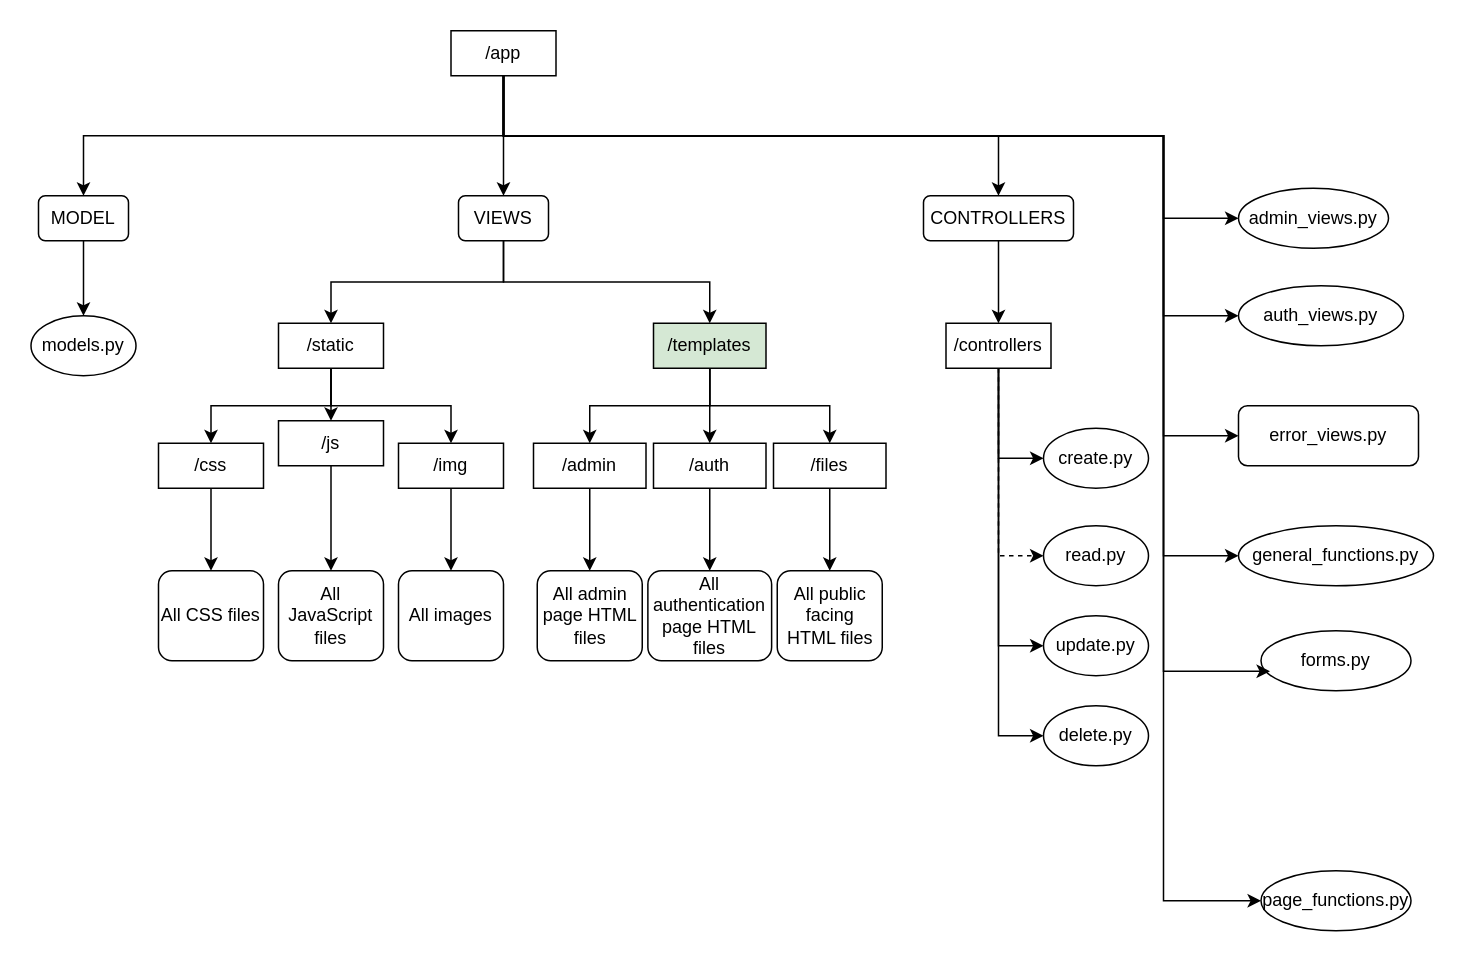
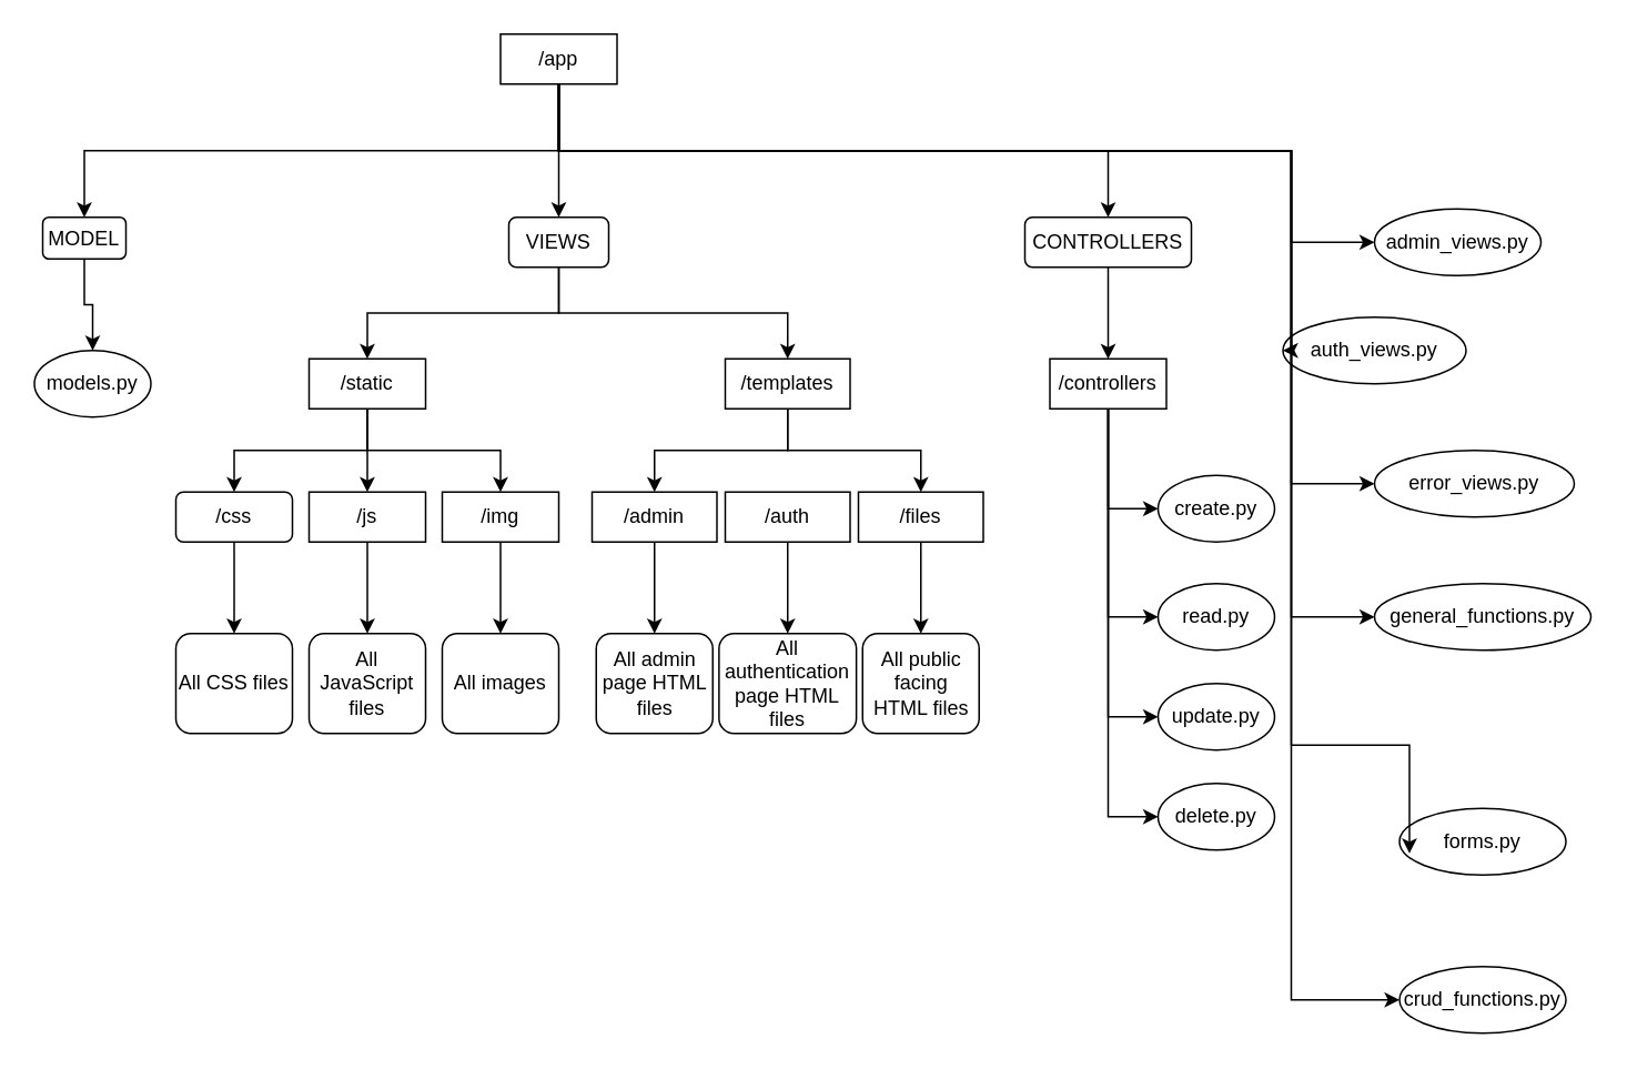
  <mxCell id="0" />
  <mxCell id="1" parent="0" />
  <mxCell id="2" value="/app" style="rounded=0;whiteSpace=wrap;html=1;" vertex="1" parent="1"><mxGeometry x="300" y="20" width="70" height="30" as="geometry" /></mxCell>
- <mxCell id="3" value="MODEL" style="rounded=1;whiteSpace=wrap;html=1;" vertex="1" parent="1"><mxGeometry x="25" y="130" width="60" height="30" as="geometry" /></mxCell>
+ <mxCell id="3" value="MODEL" style="rounded=1;whiteSpace=wrap;html=1;" vertex="1" parent="1"><mxGeometry x="25" y="130" width="50" height="25" as="geometry" /></mxCell>
  <mxCell id="4" value="VIEWS" style="rounded=1;whiteSpace=wrap;html=1;" vertex="1" parent="1"><mxGeometry x="305" y="130" width="60" height="30" as="geometry" /></mxCell>
  <mxCell id="5" value="CONTROLLERS" style="rounded=1;whiteSpace=wrap;html=1;" vertex="1" parent="1"><mxGeometry x="615" y="130" width="100" height="30" as="geometry" /></mxCell>
  <mxCell id="6" value="/static" style="rounded=0;whiteSpace=wrap;html=1;" vertex="1" parent="1"><mxGeometry x="185" y="215" width="70" height="30" as="geometry" /></mxCell>
- <mxCell id="7" value="/templates" style="rounded=0;whiteSpace=wrap;html=1;fillColor=#d5e8d4;" vertex="1" parent="1"><mxGeometry x="435" y="215" width="75" height="30" as="geometry" /></mxCell>
+ <mxCell id="7" value="/templates" style="rounded=0;whiteSpace=wrap;html=1;" vertex="1" parent="1"><mxGeometry x="435" y="215" width="75" height="30" as="geometry" /></mxCell>
  <mxCell id="8" value="/controllers" style="rounded=0;whiteSpace=wrap;html=1;" vertex="1" parent="1"><mxGeometry x="630" y="215" width="70" height="30" as="geometry" /></mxCell>
  <mxCell id="9" value="models.py" style="ellipse;whiteSpace=wrap;html=1;" vertex="1" parent="1"><mxGeometry x="20" y="210" width="70" height="40" as="geometry" /></mxCell>
  <mxCell id="10" value="create.py" style="ellipse;whiteSpace=wrap;html=1;" vertex="1" parent="1"><mxGeometry x="695" y="285" width="70" height="40" as="geometry" /></mxCell>
  <mxCell id="11" value="read.py" style="ellipse;whiteSpace=wrap;html=1;" vertex="1" parent="1"><mxGeometry x="695" y="350" width="70" height="40" as="geometry" /></mxCell>
  <mxCell id="12" value="update.py" style="ellipse;whiteSpace=wrap;html=1;" vertex="1" parent="1"><mxGeometry x="695" y="410" width="70" height="40" as="geometry" /></mxCell>
  <mxCell id="13" value="delete.py" style="ellipse;whiteSpace=wrap;html=1;" vertex="1" parent="1"><mxGeometry x="695" y="470" width="70" height="40" as="geometry" /></mxCell>
- <mxCell id="14" value="/css" style="rounded=0;whiteSpace=wrap;html=1;" vertex="1" parent="1"><mxGeometry x="105" y="295" width="70" height="30" as="geometry" /></mxCell>
- <mxCell id="15" value="/js" style="rounded=0;whiteSpace=wrap;html=1;" vertex="1" parent="1"><mxGeometry x="185" y="280" width="70" height="30" as="geometry" /></mxCell>
+ <mxCell id="14" value="/css" style="whiteSpace=wrap;html=1;rounded=1;" vertex="1" parent="1"><mxGeometry x="105" y="295" width="70" height="30" as="geometry" /></mxCell>
+ <mxCell id="15" value="/js" style="rounded=0;whiteSpace=wrap;html=1;" vertex="1" parent="1"><mxGeometry x="185" y="295" width="70" height="30" as="geometry" /></mxCell>
  <mxCell id="16" value="/img" style="rounded=0;whiteSpace=wrap;html=1;" vertex="1" parent="1"><mxGeometry x="265" y="295" width="70" height="30" as="geometry" /></mxCell>
  <mxCell id="17" value="/admin" style="rounded=0;whiteSpace=wrap;html=1;" vertex="1" parent="1"><mxGeometry x="355" y="295" width="75" height="30" as="geometry" /></mxCell>
  <mxCell id="18" value="/auth" style="rounded=0;whiteSpace=wrap;html=1;" vertex="1" parent="1"><mxGeometry x="435" y="295" width="75" height="30" as="geometry" /></mxCell>
  <mxCell id="19" value="/files" style="rounded=0;whiteSpace=wrap;html=1;" vertex="1" parent="1"><mxGeometry x="515" y="295" width="75" height="30" as="geometry" /></mxCell>
  <mxCell id="20" value="All CSS files" style="rounded=1;whiteSpace=wrap;html=1;" vertex="1" parent="1"><mxGeometry x="105" y="380" width="70" height="60" as="geometry" /></mxCell>
  <mxCell id="21" value="All JavaScript files" style="rounded=1;whiteSpace=wrap;html=1;" vertex="1" parent="1"><mxGeometry x="185" y="380" width="70" height="60" as="geometry" /></mxCell>
  <mxCell id="22" value="All images" style="rounded=1;whiteSpace=wrap;html=1;" vertex="1" parent="1"><mxGeometry x="265" y="380" width="70" height="60" as="geometry" /></mxCell>
  <mxCell id="23" value="All admin page HTML files" style="rounded=1;whiteSpace=wrap;html=1;" vertex="1" parent="1"><mxGeometry x="357.5" y="380" width="70" height="60" as="geometry" /></mxCell>
  <mxCell id="24" value="All authentication page HTML files" style="rounded=1;whiteSpace=wrap;html=1;" vertex="1" parent="1"><mxGeometry x="431.25" y="380" width="82.5" height="60" as="geometry" /></mxCell>
  <mxCell id="25" value="All public facing HTML files" style="rounded=1;whiteSpace=wrap;html=1;" vertex="1" parent="1"><mxGeometry x="517.5" y="380" width="70" height="60" as="geometry" /></mxCell>
  <mxCell id="26" value="" style="endArrow=classic;html=1;rounded=0;exitX=0.5;exitY=1;exitDx=0;exitDy=0;entryX=0.5;entryY=0;entryDx=0;entryDy=0;edgeStyle=orthogonalEdgeStyle;" edge="1" parent="1" source="2" target="3"><mxGeometry width="50" height="50" relative="1" as="geometry"><mxPoint x="315" y="380" as="sourcePoint" /><mxPoint x="365" y="330" as="targetPoint" /></mxGeometry></mxCell>
  <mxCell id="27" value="" style="endArrow=classic;html=1;rounded=0;exitX=0.5;exitY=1;exitDx=0;exitDy=0;entryX=0.5;entryY=0;entryDx=0;entryDy=0;edgeStyle=orthogonalEdgeStyle;" edge="1" parent="1" source="2" target="4"><mxGeometry width="50" height="50" relative="1" as="geometry"><mxPoint x="345" y="60" as="sourcePoint" /><mxPoint x="65" y="140" as="targetPoint" /></mxGeometry></mxCell>
  <mxCell id="28" value="" style="endArrow=classic;html=1;rounded=0;exitX=0.5;exitY=1;exitDx=0;exitDy=0;entryX=0.5;entryY=0;entryDx=0;entryDy=0;edgeStyle=orthogonalEdgeStyle;" edge="1" parent="1" source="2" target="5"><mxGeometry width="50" height="50" relative="1" as="geometry"><mxPoint x="355" y="70" as="sourcePoint" /><mxPoint x="75" y="150" as="targetPoint" /></mxGeometry></mxCell>
  <mxCell id="29" value="admin_views.py" style="ellipse;whiteSpace=wrap;html=1;" vertex="1" parent="1"><mxGeometry x="825" y="125" width="100" height="40" as="geometry" /></mxCell>
- <mxCell id="30" value="auth_views.py" style="ellipse;whiteSpace=wrap;html=1;" vertex="1" parent="1"><mxGeometry x="825" y="190" width="110" height="40" as="geometry" /></mxCell>
- <mxCell id="31" value="error_views.py" style="whiteSpace=wrap;html=1;rounded=1;" vertex="1" parent="1"><mxGeometry x="825" y="270" width="120" height="40" as="geometry" /></mxCell>
+ <mxCell id="30" value="auth_views.py" style="ellipse;whiteSpace=wrap;html=1;" vertex="1" parent="1"><mxGeometry x="770" y="190" width="110" height="40" as="geometry" /></mxCell>
+ <mxCell id="31" value="error_views.py" style="ellipse;whiteSpace=wrap;html=1;" vertex="1" parent="1"><mxGeometry x="825" y="270" width="120" height="40" as="geometry" /></mxCell>
  <mxCell id="32" value="general_functions.py" style="ellipse;whiteSpace=wrap;html=1;" vertex="1" parent="1"><mxGeometry x="825" y="350" width="130" height="40" as="geometry" /></mxCell>
- <mxCell id="33" value="forms.py" style="ellipse;whiteSpace=wrap;html=1;" vertex="1" parent="1"><mxGeometry x="840" y="420" width="100" height="40" as="geometry" /></mxCell>
- <mxCell id="34" value="page_functions.py" style="ellipse;whiteSpace=wrap;html=1;" vertex="1" parent="1"><mxGeometry x="840" y="580" width="100" height="40" as="geometry" /></mxCell>
+ <mxCell id="33" value="forms.py" style="ellipse;whiteSpace=wrap;html=1;" vertex="1" parent="1"><mxGeometry x="840" y="485" width="100" height="40" as="geometry" /></mxCell>
+ <mxCell id="34" value="crud_functions.py" style="ellipse;whiteSpace=wrap;html=1;" vertex="1" parent="1"><mxGeometry x="840" y="580" width="100" height="40" as="geometry" /></mxCell>
  <mxCell id="35" value="" style="endArrow=classic;html=1;rounded=0;exitX=0.5;exitY=1;exitDx=0;exitDy=0;entryX=0.5;entryY=0;entryDx=0;entryDy=0;" edge="1" parent="1" source="5" target="8"><mxGeometry width="50" height="50" relative="1" as="geometry"><mxPoint x="685" y="380" as="sourcePoint" /><mxPoint x="735" y="330" as="targetPoint" /></mxGeometry></mxCell>
- <mxCell id="36" value="" style="endArrow=classic;html=1;rounded=0;exitX=0.5;exitY=1;exitDx=0;exitDy=0;entryX=0.5;entryY=0;entryDx=0;entryDy=0;" edge="1" parent="1" source="7" target="18"><mxGeometry width="50" height="50" relative="1" as="geometry"><mxPoint x="685" y="380" as="sourcePoint" /><mxPoint x="735" y="330" as="targetPoint" /></mxGeometry></mxCell>
  <mxCell id="37" value="" style="endArrow=classic;html=1;rounded=0;exitX=0.5;exitY=1;exitDx=0;exitDy=0;entryX=0.5;entryY=0;entryDx=0;entryDy=0;edgeStyle=orthogonalEdgeStyle;" edge="1" parent="1" source="7" target="19"><mxGeometry width="50" height="50" relative="1" as="geometry"><mxPoint x="485" y="380" as="sourcePoint" /><mxPoint x="535" y="330" as="targetPoint" /></mxGeometry></mxCell>
  <mxCell id="38" value="" style="endArrow=classic;html=1;rounded=0;exitX=0.5;exitY=1;exitDx=0;exitDy=0;entryX=0.5;entryY=0;entryDx=0;entryDy=0;edgeStyle=orthogonalEdgeStyle;" edge="1" parent="1" source="7" target="17"><mxGeometry width="50" height="50" relative="1" as="geometry"><mxPoint x="485" y="380" as="sourcePoint" /><mxPoint x="535" y="330" as="targetPoint" /></mxGeometry></mxCell>
  <mxCell id="39" value="" style="endArrow=classic;html=1;rounded=0;exitX=0.5;exitY=1;exitDx=0;exitDy=0;entryX=0.5;entryY=0;entryDx=0;entryDy=0;edgeStyle=orthogonalEdgeStyle;" edge="1" parent="1" source="6" target="16"><mxGeometry width="50" height="50" relative="1" as="geometry"><mxPoint x="305" y="380" as="sourcePoint" /><mxPoint x="355" y="330" as="targetPoint" /></mxGeometry></mxCell>
  <mxCell id="40" value="" style="endArrow=classic;html=1;rounded=0;exitX=0.5;exitY=1;exitDx=0;exitDy=0;entryX=0.5;entryY=0;entryDx=0;entryDy=0;" edge="1" parent="1" source="6" target="15"><mxGeometry width="50" height="50" relative="1" as="geometry"><mxPoint x="305" y="380" as="sourcePoint" /><mxPoint x="355" y="330" as="targetPoint" /></mxGeometry></mxCell>
  <mxCell id="41" value="" style="endArrow=classic;html=1;rounded=0;exitX=0.5;exitY=1;exitDx=0;exitDy=0;entryX=0.5;entryY=0;entryDx=0;entryDy=0;edgeStyle=orthogonalEdgeStyle;" edge="1" parent="1" source="6" target="14"><mxGeometry width="50" height="50" relative="1" as="geometry"><mxPoint x="305" y="380" as="sourcePoint" /><mxPoint x="355" y="330" as="targetPoint" /></mxGeometry></mxCell>
  <mxCell id="42" value="" style="endArrow=classic;html=1;rounded=0;exitX=0.5;exitY=1;exitDx=0;exitDy=0;entryX=0.5;entryY=0;entryDx=0;entryDy=0;edgeStyle=orthogonalEdgeStyle;" edge="1" parent="1" source="3" target="9"><mxGeometry width="50" height="50" relative="1" as="geometry"><mxPoint x="305" y="380" as="sourcePoint" /><mxPoint x="355" y="330" as="targetPoint" /></mxGeometry></mxCell>
  <mxCell id="43" value="" style="endArrow=classic;html=1;rounded=0;exitX=0.5;exitY=1;exitDx=0;exitDy=0;entryX=0;entryY=0.5;entryDx=0;entryDy=0;edgeStyle=orthogonalEdgeStyle;" edge="1" parent="1" source="2" target="29"><mxGeometry width="50" height="50" relative="1" as="geometry"><mxPoint x="595" y="380" as="sourcePoint" /><mxPoint x="645" y="330" as="targetPoint" /><Array as="points"><mxPoint x="335" y="90" /><mxPoint x="775" y="90" /><mxPoint x="775" y="145" /></Array></mxGeometry></mxCell>
  <mxCell id="44" value="" style="endArrow=classic;html=1;rounded=0;exitX=0.5;exitY=1;exitDx=0;exitDy=0;entryX=0;entryY=0.5;entryDx=0;entryDy=0;edgeStyle=orthogonalEdgeStyle;" edge="1" parent="1" source="2" target="30"><mxGeometry width="50" height="50" relative="1" as="geometry"><mxPoint x="595" y="380" as="sourcePoint" /><mxPoint x="645" y="330" as="targetPoint" /><Array as="points"><mxPoint x="335" y="90" /><mxPoint x="775" y="90" /><mxPoint x="775" y="210" /></Array></mxGeometry></mxCell>
  <mxCell id="45" value="" style="endArrow=classic;html=1;rounded=0;exitX=0.5;exitY=1;exitDx=0;exitDy=0;entryX=0;entryY=0.5;entryDx=0;entryDy=0;edgeStyle=orthogonalEdgeStyle;" edge="1" parent="1" source="2" target="31"><mxGeometry width="50" height="50" relative="1" as="geometry"><mxPoint x="595" y="380" as="sourcePoint" /><mxPoint x="645" y="330" as="targetPoint" /><Array as="points"><mxPoint x="335" y="90" /><mxPoint x="775" y="90" /><mxPoint x="775" y="290" /></Array></mxGeometry></mxCell>
  <mxCell id="46" value="" style="endArrow=classic;html=1;rounded=0;exitX=0.5;exitY=1;exitDx=0;exitDy=0;entryX=0;entryY=0.5;entryDx=0;entryDy=0;edgeStyle=orthogonalEdgeStyle;" edge="1" parent="1" source="2" target="32"><mxGeometry width="50" height="50" relative="1" as="geometry"><mxPoint x="595" y="380" as="sourcePoint" /><mxPoint x="645" y="330" as="targetPoint" /><Array as="points"><mxPoint x="335" y="90" /><mxPoint x="775" y="90" /><mxPoint x="775" y="370" /></Array></mxGeometry></mxCell>
  <mxCell id="47" value="" style="endArrow=classic;html=1;rounded=0;exitX=0.5;exitY=1;exitDx=0;exitDy=0;entryX=0.06;entryY=0.675;entryDx=0;entryDy=0;entryPerimeter=0;edgeStyle=orthogonalEdgeStyle;" edge="1" parent="1" source="2" target="33"><mxGeometry width="50" height="50" relative="1" as="geometry"><mxPoint x="595" y="380" as="sourcePoint" /><mxPoint x="645" y="330" as="targetPoint" /><Array as="points"><mxPoint x="335" y="90" /><mxPoint x="775" y="90" /><mxPoint x="775" y="447" /></Array></mxGeometry></mxCell>
  <mxCell id="48" value="" style="endArrow=classic;html=1;rounded=0;exitX=0.5;exitY=1;exitDx=0;exitDy=0;entryX=0;entryY=0.5;entryDx=0;entryDy=0;edgeStyle=orthogonalEdgeStyle;" edge="1" parent="1" source="2" target="34"><mxGeometry width="50" height="50" relative="1" as="geometry"><mxPoint x="595" y="380" as="sourcePoint" /><mxPoint x="645" y="330" as="targetPoint" /><Array as="points"><mxPoint x="335" y="90" /><mxPoint x="775" y="90" /><mxPoint x="775" y="600" /></Array></mxGeometry></mxCell>
  <mxCell id="49" value="" style="endArrow=classic;html=1;rounded=0;exitX=0.5;exitY=1;exitDx=0;exitDy=0;entryX=0;entryY=0.5;entryDx=0;entryDy=0;edgeStyle=orthogonalEdgeStyle;" edge="1" parent="1" source="8" target="10"><mxGeometry width="50" height="50" relative="1" as="geometry"><mxPoint x="455" y="380" as="sourcePoint" /><mxPoint x="505" y="330" as="targetPoint" /></mxGeometry></mxCell>
- <mxCell id="50" value="" style="endArrow=classic;html=1;rounded=0;exitX=0.5;exitY=1;exitDx=0;exitDy=0;entryX=0;entryY=0.5;entryDx=0;entryDy=0;edgeStyle=orthogonalEdgeStyle;dashed=1;" edge="1" parent="1" source="8" target="11"><mxGeometry width="50" height="50" relative="1" as="geometry"><mxPoint x="455" y="380" as="sourcePoint" /><mxPoint x="505" y="330" as="targetPoint" /></mxGeometry></mxCell>
+ <mxCell id="50" value="" style="endArrow=classic;html=1;rounded=0;exitX=0.5;exitY=1;exitDx=0;exitDy=0;entryX=0;entryY=0.5;entryDx=0;entryDy=0;edgeStyle=orthogonalEdgeStyle;" edge="1" parent="1" source="8" target="11"><mxGeometry width="50" height="50" relative="1" as="geometry"><mxPoint x="455" y="380" as="sourcePoint" /><mxPoint x="505" y="330" as="targetPoint" /></mxGeometry></mxCell>
  <mxCell id="51" value="" style="endArrow=classic;html=1;rounded=0;exitX=0.5;exitY=1;exitDx=0;exitDy=0;entryX=0;entryY=0.5;entryDx=0;entryDy=0;edgeStyle=orthogonalEdgeStyle;" edge="1" parent="1" source="8" target="12"><mxGeometry width="50" height="50" relative="1" as="geometry"><mxPoint x="455" y="380" as="sourcePoint" /><mxPoint x="505" y="330" as="targetPoint" /></mxGeometry></mxCell>
  <mxCell id="52" value="" style="endArrow=classic;html=1;rounded=0;exitX=0.5;exitY=1;exitDx=0;exitDy=0;entryX=0;entryY=0.5;entryDx=0;entryDy=0;edgeStyle=orthogonalEdgeStyle;" edge="1" parent="1" source="8" target="13"><mxGeometry width="50" height="50" relative="1" as="geometry"><mxPoint x="455" y="380" as="sourcePoint" /><mxPoint x="505" y="330" as="targetPoint" /></mxGeometry></mxCell>
  <mxCell id="53" value="" style="endArrow=classic;html=1;rounded=0;exitX=0.5;exitY=1;exitDx=0;exitDy=0;entryX=0.5;entryY=0;entryDx=0;entryDy=0;" edge="1" parent="1" source="18" target="24"><mxGeometry width="50" height="50" relative="1" as="geometry"><mxPoint x="475" y="380" as="sourcePoint" /><mxPoint x="525" y="330" as="targetPoint" /></mxGeometry></mxCell>
  <mxCell id="54" value="" style="endArrow=classic;html=1;rounded=0;exitX=0.5;exitY=1;exitDx=0;exitDy=0;entryX=0.5;entryY=0;entryDx=0;entryDy=0;" edge="1" parent="1" source="17" target="23"><mxGeometry width="50" height="50" relative="1" as="geometry"><mxPoint x="475" y="380" as="sourcePoint" /><mxPoint x="525" y="330" as="targetPoint" /></mxGeometry></mxCell>
  <mxCell id="55" value="" style="endArrow=classic;html=1;rounded=0;exitX=0.5;exitY=1;exitDx=0;exitDy=0;entryX=0.5;entryY=0;entryDx=0;entryDy=0;" edge="1" parent="1" source="19" target="25"><mxGeometry width="50" height="50" relative="1" as="geometry"><mxPoint x="475" y="380" as="sourcePoint" /><mxPoint x="525" y="330" as="targetPoint" /></mxGeometry></mxCell>
  <mxCell id="56" value="" style="endArrow=classic;html=1;rounded=0;exitX=0.5;exitY=1;exitDx=0;exitDy=0;entryX=0.5;entryY=0;entryDx=0;entryDy=0;" edge="1" parent="1" source="16" target="22"><mxGeometry width="50" height="50" relative="1" as="geometry"><mxPoint x="305" y="380" as="sourcePoint" /><mxPoint x="355" y="330" as="targetPoint" /></mxGeometry></mxCell>
  <mxCell id="57" value="" style="endArrow=classic;html=1;rounded=0;exitX=0.5;exitY=1;exitDx=0;exitDy=0;entryX=0.5;entryY=0;entryDx=0;entryDy=0;" edge="1" parent="1" source="15" target="21"><mxGeometry width="50" height="50" relative="1" as="geometry"><mxPoint x="305" y="380" as="sourcePoint" /><mxPoint x="355" y="330" as="targetPoint" /></mxGeometry></mxCell>
  <mxCell id="58" value="" style="endArrow=classic;html=1;rounded=0;exitX=0.5;exitY=1;exitDx=0;exitDy=0;entryX=0.5;entryY=0;entryDx=0;entryDy=0;" edge="1" parent="1" source="14" target="20"><mxGeometry width="50" height="50" relative="1" as="geometry"><mxPoint x="305" y="380" as="sourcePoint" /><mxPoint x="355" y="330" as="targetPoint" /></mxGeometry></mxCell>
  <mxCell id="59" value="" style="endArrow=classic;html=1;rounded=0;exitX=0.5;exitY=1;exitDx=0;exitDy=0;entryX=0.5;entryY=0;entryDx=0;entryDy=0;edgeStyle=orthogonalEdgeStyle;" edge="1" parent="1" source="4" target="6"><mxGeometry width="50" height="50" relative="1" as="geometry"><mxPoint x="305" y="380" as="sourcePoint" /><mxPoint x="355" y="330" as="targetPoint" /></mxGeometry></mxCell>
  <mxCell id="60" value="" style="endArrow=classic;html=1;rounded=0;exitX=0.5;exitY=1;exitDx=0;exitDy=0;entryX=0.5;entryY=0;entryDx=0;entryDy=0;edgeStyle=orthogonalEdgeStyle;" edge="1" parent="1" source="4" target="7"><mxGeometry width="50" height="50" relative="1" as="geometry"><mxPoint x="305" y="380" as="sourcePoint" /><mxPoint x="355" y="330" as="targetPoint" /></mxGeometry></mxCell>
